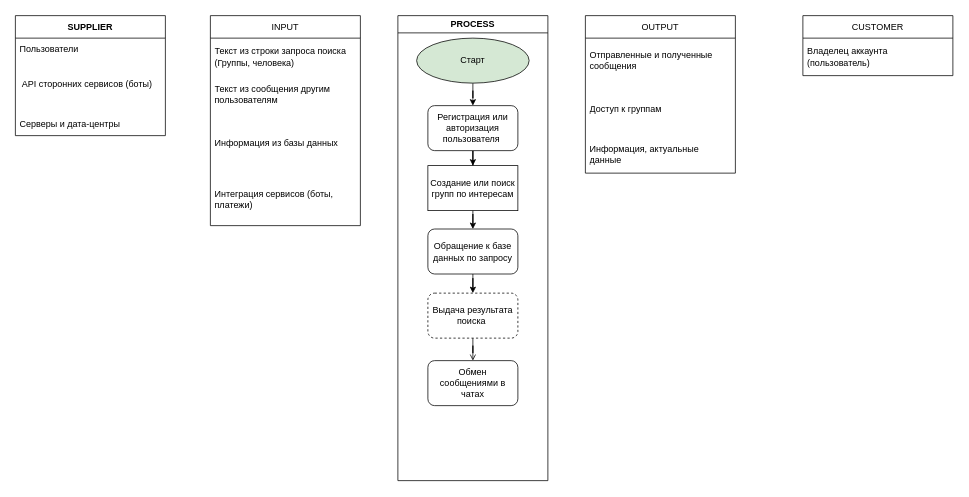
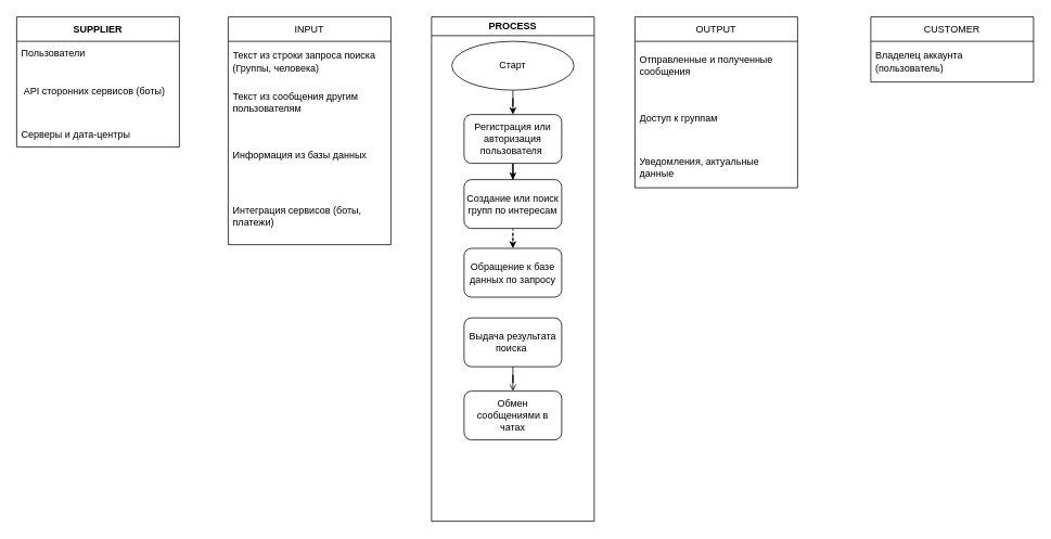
  <mxCell id="0" />
  <mxCell id="1" parent="0" />
  <mxCell id="2" value="PROCESS" style="swimlane;whiteSpace=wrap;html=1;" vertex="1" parent="1"><mxGeometry x="530" y="20" width="200" height="620" as="geometry" /></mxCell>
  <mxCell id="3" value="" style="edgeStyle=orthogonalEdgeStyle;rounded=0;orthogonalLoop=1;jettySize=auto;html=1;" edge="1" parent="2" source="4" target="6"><mxGeometry relative="1" as="geometry" /></mxCell>
- <mxCell id="4" value="Старт" style="ellipse;whiteSpace=wrap;html=1;fillColor=#d5e8d4;" vertex="1" parent="2"><mxGeometry x="25" y="30" width="150" height="60" as="geometry" /></mxCell>
+ <mxCell id="4" value="Старт" style="ellipse;whiteSpace=wrap;html=1;" vertex="1" parent="2"><mxGeometry x="25" y="30" width="150" height="60" as="geometry" /></mxCell>
  <mxCell id="5" style="edgeStyle=orthogonalEdgeStyle;rounded=0;orthogonalLoop=1;jettySize=auto;html=1;exitX=0.5;exitY=1;exitDx=0;exitDy=0;" edge="1" parent="2" source="6" target="7"><mxGeometry relative="1" as="geometry" /></mxCell>
  <mxCell id="6" value="Регистрация или авторизация пользователя&amp;nbsp;" style="rounded=1;whiteSpace=wrap;html=1;" vertex="1" parent="2"><mxGeometry x="40" y="120" width="120" height="60" as="geometry" /></mxCell>
- <mxCell id="7" value="Создание или поиск групп по интересам" style="whiteSpace=wrap;html=1;rounded=0;" vertex="1" parent="2"><mxGeometry x="40" y="200" width="120" height="60" as="geometry" /></mxCell>
+ <mxCell id="7" value="Создание или поиск групп по интересам" style="rounded=1;whiteSpace=wrap;html=1;" vertex="1" parent="2"><mxGeometry x="40" y="200" width="120" height="60" as="geometry" /></mxCell>
  <mxCell id="8" value="Обращение к базе данных по запросу" style="rounded=1;whiteSpace=wrap;html=1;" vertex="1" parent="2"><mxGeometry x="40.004" y="284.5" width="120" height="60" as="geometry" /></mxCell>
- <mxCell id="9" style="edgeStyle=orthogonalEdgeStyle;rounded=0;orthogonalLoop=1;jettySize=auto;html=1;exitX=0.5;exitY=1;exitDx=0;exitDy=0;" edge="1" parent="2" source="7" target="8"><mxGeometry relative="1" as="geometry"><mxPoint x="105.474" y="290" as="targetPoint" /></mxGeometry></mxCell>
- <mxCell id="10" value="Выдача результата поиска&amp;nbsp;" style="rounded=1;whiteSpace=wrap;html=1;dashed=1;" vertex="1" parent="2"><mxGeometry x="40" y="370" width="120" height="60" as="geometry" /></mxCell>
- <mxCell id="11" style="edgeStyle=orthogonalEdgeStyle;rounded=0;orthogonalLoop=1;jettySize=auto;html=1;exitX=0.5;exitY=1;exitDx=0;exitDy=0;" edge="1" parent="2" source="8" target="10"><mxGeometry relative="1" as="geometry"><mxPoint x="105" y="380" as="targetPoint" /></mxGeometry></mxCell>
+ <mxCell id="9" style="edgeStyle=orthogonalEdgeStyle;rounded=0;orthogonalLoop=1;jettySize=auto;html=1;exitX=0.5;exitY=1;exitDx=0;exitDy=0;dashed=1;" edge="1" parent="2" source="7" target="8"><mxGeometry relative="1" as="geometry"><mxPoint x="105.474" y="290" as="targetPoint" /></mxGeometry></mxCell>
+ <mxCell id="10" value="Выдача результата поиска&amp;nbsp;" style="rounded=1;whiteSpace=wrap;html=1;" vertex="1" parent="2"><mxGeometry x="40" y="370" width="120" height="60" as="geometry" /></mxCell>
  <mxCell id="12" value="Обмен сообщениями в чатах" style="rounded=1;whiteSpace=wrap;html=1;" vertex="1" parent="2"><mxGeometry x="40" y="460" width="120" height="60" as="geometry" /></mxCell>
  <mxCell id="13" style="edgeStyle=orthogonalEdgeStyle;rounded=0;orthogonalLoop=1;jettySize=auto;html=1;endArrow=open;" edge="1" parent="2" source="10" target="12"><mxGeometry relative="1" as="geometry"><mxPoint x="105" y="470" as="targetPoint" /></mxGeometry></mxCell>
  <mxCell id="14" value="&lt;span style=&quot;font-weight: 700;&quot;&gt;SUPPLIER&lt;/span&gt;" style="swimlane;fontStyle=0;childLayout=stackLayout;horizontal=1;startSize=30;horizontalStack=0;resizeParent=1;resizeParentMax=0;resizeLast=0;collapsible=1;marginBottom=0;whiteSpace=wrap;html=1;" vertex="1" parent="1"><mxGeometry x="20" y="20" width="200" height="160" as="geometry" /></mxCell>
  <mxCell id="15" value="Пользователи" style="text;strokeColor=none;fillColor=none;align=left;verticalAlign=middle;spacingLeft=4;spacingRight=4;overflow=hidden;points=[[0,0.5],[1,0.5]];portConstraint=eastwest;rotatable=0;whiteSpace=wrap;html=1;" vertex="1" parent="14"><mxGeometry y="30" width="200" height="30" as="geometry" /></mxCell>
  <mxCell id="16" value="&lt;table&gt;&lt;tbody&gt;&lt;tr&gt;&lt;td&gt;API сторонних сервисов (боты)&lt;/td&gt;&lt;/tr&gt;&lt;/tbody&gt;&lt;/table&gt;&lt;table&gt;&lt;tbody&gt;&lt;tr&gt;&lt;td&gt;&lt;/td&gt;&lt;/tr&gt;&lt;/tbody&gt;&lt;/table&gt;" style="text;strokeColor=none;fillColor=none;align=left;verticalAlign=middle;spacingLeft=4;spacingRight=4;overflow=hidden;points=[[0,0.5],[1,0.5]];portConstraint=eastwest;rotatable=0;whiteSpace=wrap;html=1;" vertex="1" parent="14"><mxGeometry y="60" width="200" height="70" as="geometry" /></mxCell>
  <mxCell id="17" value="Серверы и дата-центры" style="text;strokeColor=none;fillColor=none;align=left;verticalAlign=middle;spacingLeft=4;spacingRight=4;overflow=hidden;points=[[0,0.5],[1,0.5]];portConstraint=eastwest;rotatable=0;whiteSpace=wrap;html=1;" vertex="1" parent="14"><mxGeometry y="130" width="200" height="30" as="geometry" /></mxCell>
  <mxCell id="18" value="INPUT" style="swimlane;fontStyle=0;childLayout=stackLayout;horizontal=1;startSize=30;horizontalStack=0;resizeParent=1;resizeParentMax=0;resizeLast=0;collapsible=1;marginBottom=0;whiteSpace=wrap;html=1;" vertex="1" parent="1"><mxGeometry x="280" y="20" width="200" height="280" as="geometry" /></mxCell>
  <mxCell id="19" value="Текст из строки запроса поиска (Группы, человека)" style="text;strokeColor=none;fillColor=none;align=left;verticalAlign=middle;spacingLeft=4;spacingRight=4;overflow=hidden;points=[[0,0.5],[1,0.5]];portConstraint=eastwest;rotatable=0;whiteSpace=wrap;html=1;" vertex="1" parent="18"><mxGeometry y="30" width="200" height="50" as="geometry" /></mxCell>
  <mxCell id="20" value="Текст из сообщения другим пользователям" style="text;strokeColor=none;fillColor=none;align=left;verticalAlign=middle;spacingLeft=4;spacingRight=4;overflow=hidden;points=[[0,0.5],[1,0.5]];portConstraint=eastwest;rotatable=0;whiteSpace=wrap;html=1;" vertex="1" parent="18"><mxGeometry y="80" width="200" height="50" as="geometry" /></mxCell>
  <mxCell id="21" value="Информация из базы данных" style="text;strokeColor=none;fillColor=none;align=left;verticalAlign=middle;spacingLeft=4;spacingRight=4;overflow=hidden;points=[[0,0.5],[1,0.5]];portConstraint=eastwest;rotatable=0;whiteSpace=wrap;html=1;" vertex="1" parent="18"><mxGeometry y="130" width="200" height="80" as="geometry" /></mxCell>
  <mxCell id="22" value="Интеграция сервисов (боты, платежи)&amp;nbsp;" style="text;strokeColor=none;fillColor=none;align=left;verticalAlign=middle;spacingLeft=4;spacingRight=4;overflow=hidden;points=[[0,0.5],[1,0.5]];portConstraint=eastwest;rotatable=0;whiteSpace=wrap;html=1;" vertex="1" parent="18"><mxGeometry y="210" width="200" height="70" as="geometry" /></mxCell>
  <mxCell id="23" value="OUTPUT" style="swimlane;fontStyle=0;childLayout=stackLayout;horizontal=1;startSize=30;horizontalStack=0;resizeParent=1;resizeParentMax=0;resizeLast=0;collapsible=1;marginBottom=0;whiteSpace=wrap;html=1;" vertex="1" parent="1"><mxGeometry x="780" y="20" width="200" height="210" as="geometry" /></mxCell>
  <mxCell id="24" value="Отправленные и полученные сообщения" style="text;strokeColor=none;fillColor=none;align=left;verticalAlign=middle;spacingLeft=4;spacingRight=4;overflow=hidden;points=[[0,0.5],[1,0.5]];portConstraint=eastwest;rotatable=0;whiteSpace=wrap;html=1;" vertex="1" parent="23"><mxGeometry y="30" width="200" height="60" as="geometry" /></mxCell>
  <mxCell id="25" value="Доступ к группам" style="text;strokeColor=none;fillColor=none;align=left;verticalAlign=middle;spacingLeft=4;spacingRight=4;overflow=hidden;points=[[0,0.5],[1,0.5]];portConstraint=eastwest;rotatable=0;whiteSpace=wrap;html=1;" vertex="1" parent="23"><mxGeometry y="90" width="200" height="70" as="geometry" /></mxCell>
- <mxCell id="26" value="Информация, актуальные данные" style="text;strokeColor=none;fillColor=none;align=left;verticalAlign=middle;spacingLeft=4;spacingRight=4;overflow=hidden;points=[[0,0.5],[1,0.5]];portConstraint=eastwest;rotatable=0;whiteSpace=wrap;html=1;" vertex="1" parent="23"><mxGeometry y="160" width="200" height="50" as="geometry" /></mxCell>
+ <mxCell id="26" value="Уведомления, актуальные данные" style="text;strokeColor=none;fillColor=none;align=left;verticalAlign=middle;spacingLeft=4;spacingRight=4;overflow=hidden;points=[[0,0.5],[1,0.5]];portConstraint=eastwest;rotatable=0;whiteSpace=wrap;html=1;" vertex="1" parent="23"><mxGeometry y="160" width="200" height="50" as="geometry" /></mxCell>
  <mxCell id="27" value="CUSTOMER" style="swimlane;fontStyle=0;childLayout=stackLayout;horizontal=1;startSize=30;horizontalStack=0;resizeParent=1;resizeParentMax=0;resizeLast=0;collapsible=1;marginBottom=0;whiteSpace=wrap;html=1;" vertex="1" parent="1"><mxGeometry x="1070" y="20" width="200" height="80" as="geometry" /></mxCell>
  <mxCell id="28" value="Владелец аккаунта (пользователь)" style="text;strokeColor=none;fillColor=none;align=left;verticalAlign=middle;spacingLeft=4;spacingRight=4;overflow=hidden;points=[[0,0.5],[1,0.5]];portConstraint=eastwest;rotatable=0;whiteSpace=wrap;html=1;" vertex="1" parent="27"><mxGeometry y="30" width="200" height="50" as="geometry" /></mxCell>
